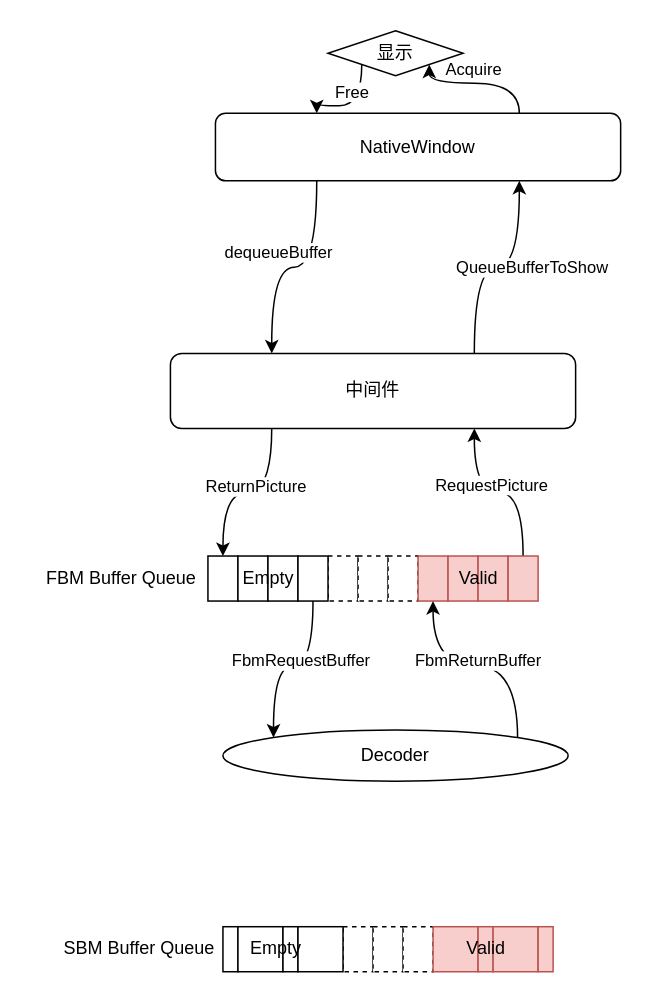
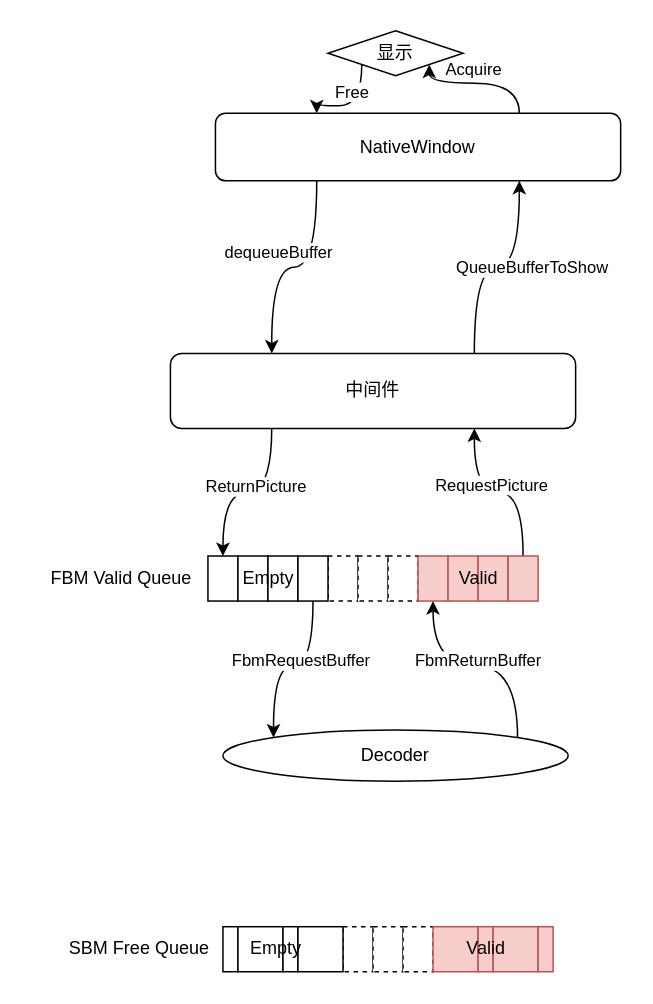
  <mxCell id="0" />
  <mxCell id="1" parent="0" />
  <mxCell id="2" style="edgeStyle=orthogonalEdgeStyle;curved=1;rounded=0;orthogonalLoop=1;jettySize=auto;html=1;exitX=0.75;exitY=0;exitDx=0;exitDy=0;entryX=0.75;entryY=1;entryDx=0;entryDy=0;" edge="1" parent="1" source="6" target="19"><mxGeometry relative="1" as="geometry" /></mxCell>
  <mxCell id="3" value="QueueBufferToShow" style="edgeLabel;html=1;align=center;verticalAlign=middle;resizable=0;points=[];" vertex="1" connectable="0" parent="2"><mxGeometry x="0.283" y="-1" relative="1" as="geometry"><mxPoint x="6.5" y="5.711" as="offset" /></mxGeometry></mxCell>
  <mxCell id="4" style="edgeStyle=orthogonalEdgeStyle;curved=1;rounded=0;orthogonalLoop=1;jettySize=auto;html=1;exitX=0.25;exitY=1;exitDx=0;exitDy=0;entryX=0.5;entryY=0;entryDx=0;entryDy=0;" edge="1" parent="1" source="6" target="29"><mxGeometry relative="1" as="geometry" /></mxCell>
  <mxCell id="5" value="ReturnPicture" style="edgeLabel;html=1;align=center;verticalAlign=middle;resizable=0;points=[];" vertex="1" connectable="0" parent="4"><mxGeometry x="-0.378" y="-11" relative="1" as="geometry"><mxPoint y="1" as="offset" /></mxGeometry></mxCell>
  <mxCell id="6" value="中间件" style="rounded=1;whiteSpace=wrap;html=1;shadow=0;comic=0;" vertex="1" parent="1"><mxGeometry x="113" y="235" width="270" height="50" as="geometry" /></mxCell>
  <mxCell id="7" value="" style="rounded=0;whiteSpace=wrap;html=1;shadow=0;comic=0;dashed=1;" vertex="1" parent="1"><mxGeometry x="218" y="370" width="20" height="30" as="geometry" /></mxCell>
  <mxCell id="8" value="" style="rounded=0;whiteSpace=wrap;html=1;shadow=0;comic=0;dashed=1;" vertex="1" parent="1"><mxGeometry x="238" y="370" width="20" height="30" as="geometry" /></mxCell>
  <mxCell id="9" value="" style="rounded=0;whiteSpace=wrap;html=1;shadow=0;comic=0;dashed=1;" vertex="1" parent="1"><mxGeometry x="258" y="370" width="20" height="30" as="geometry" /></mxCell>
  <mxCell id="10" style="edgeStyle=orthogonalEdgeStyle;curved=1;rounded=0;orthogonalLoop=1;jettySize=auto;html=1;exitX=0.5;exitY=0;exitDx=0;exitDy=0;entryX=0.75;entryY=1;entryDx=0;entryDy=0;" edge="1" parent="1" source="26" target="6"><mxGeometry relative="1" as="geometry"><mxPoint x="278" y="280" as="targetPoint" /></mxGeometry></mxCell>
  <mxCell id="11" value="RequestPicture" style="edgeLabel;html=1;align=center;verticalAlign=middle;resizable=0;points=[];" vertex="1" connectable="0" parent="10"><mxGeometry x="-0.082" relative="1" as="geometry"><mxPoint x="-10.33" y="-4.86" as="offset" /></mxGeometry></mxCell>
  <mxCell id="12" style="edgeStyle=orthogonalEdgeStyle;curved=1;rounded=0;orthogonalLoop=1;jettySize=auto;html=1;exitX=0;exitY=1;exitDx=0;exitDy=0;entryX=0.25;entryY=0;entryDx=0;entryDy=0;" edge="1" parent="1" source="14" target="19"><mxGeometry relative="1" as="geometry" /></mxCell>
  <mxCell id="13" value="Free" style="edgeLabel;html=1;align=center;verticalAlign=middle;resizable=0;points=[];" vertex="1" connectable="0" parent="12"><mxGeometry x="-0.418" y="3" relative="1" as="geometry"><mxPoint x="-10" as="offset" /></mxGeometry></mxCell>
  <mxCell id="14" value="显示" style="rhombus;whiteSpace=wrap;html=1;shadow=0;comic=0;" vertex="1" parent="1"><mxGeometry x="218" y="20" width="90" height="30" as="geometry" /></mxCell>
  <mxCell id="15" style="edgeStyle=orthogonalEdgeStyle;curved=1;rounded=0;orthogonalLoop=1;jettySize=auto;html=1;exitX=0.75;exitY=0;exitDx=0;exitDy=0;entryX=1;entryY=1;entryDx=0;entryDy=0;" edge="1" parent="1" source="19" target="14"><mxGeometry relative="1" as="geometry" /></mxCell>
  <mxCell id="16" value="Acquire" style="edgeLabel;html=1;align=center;verticalAlign=middle;resizable=0;points=[];" vertex="1" connectable="0" parent="15"><mxGeometry x="-0.328" y="-5" relative="1" as="geometry"><mxPoint x="-20" y="-4.289" as="offset" /></mxGeometry></mxCell>
  <mxCell id="17" style="edgeStyle=orthogonalEdgeStyle;curved=1;rounded=0;orthogonalLoop=1;jettySize=auto;html=1;exitX=0.25;exitY=1;exitDx=0;exitDy=0;entryX=0.25;entryY=0;entryDx=0;entryDy=0;" edge="1" parent="1" source="19" target="6"><mxGeometry relative="1" as="geometry" /></mxCell>
  <mxCell id="18" value="dequeueBuffer" style="edgeLabel;html=1;align=center;verticalAlign=middle;resizable=0;points=[];" vertex="1" connectable="0" parent="17"><mxGeometry x="0.191" relative="1" as="geometry"><mxPoint x="2.5" y="-9.86" as="offset" /></mxGeometry></mxCell>
  <mxCell id="19" value="NativeWindow" style="rounded=1;whiteSpace=wrap;html=1;shadow=0;comic=0;" vertex="1" parent="1"><mxGeometry x="143" y="75" width="270" height="45" as="geometry" /></mxCell>
  <mxCell id="20" value="" style="group;direction=west;" vertex="1" connectable="0" parent="1"><mxGeometry x="278" y="370" width="80" height="30" as="geometry" /></mxCell>
  <mxCell id="21" value="" style="group" vertex="1" connectable="0" parent="20"><mxGeometry width="80" height="30" as="geometry" /></mxCell>
  <mxCell id="22" value="" style="group" vertex="1" connectable="0" parent="21"><mxGeometry width="80" height="30" as="geometry" /></mxCell>
  <mxCell id="23" value="" style="rounded=0;whiteSpace=wrap;html=1;shadow=0;comic=0;fillColor=#f8cecc;strokeColor=#b85450;" vertex="1" parent="22"><mxGeometry width="20" height="30" as="geometry" /></mxCell>
  <mxCell id="24" value="" style="rounded=0;whiteSpace=wrap;html=1;shadow=0;comic=0;fillColor=#f8cecc;strokeColor=#b85450;" vertex="1" parent="22"><mxGeometry x="20" width="20" height="30" as="geometry" /></mxCell>
  <mxCell id="25" value="" style="rounded=0;whiteSpace=wrap;html=1;shadow=0;comic=0;fillColor=#f8cecc;strokeColor=#b85450;" vertex="1" parent="22"><mxGeometry x="40" width="20" height="30" as="geometry" /></mxCell>
  <mxCell id="26" value="" style="rounded=0;whiteSpace=wrap;html=1;shadow=0;comic=0;fillColor=#f8cecc;strokeColor=#b85450;" vertex="1" parent="22"><mxGeometry x="60" width="20" height="30" as="geometry" /></mxCell>
  <mxCell id="27" value="Valid" style="text;html=1;resizable=0;autosize=1;align=center;verticalAlign=middle;points=[];fillColor=none;strokeColor=none;rounded=0;shadow=0;dashed=1;comic=0;" vertex="1" parent="22"><mxGeometry x="20" y="5" width="40" height="20" as="geometry" /></mxCell>
  <mxCell id="28" value="" style="group" vertex="1" connectable="0" parent="1"><mxGeometry x="138" y="370" width="80" height="30" as="geometry" /></mxCell>
  <mxCell id="29" value="" style="rounded=0;whiteSpace=wrap;html=1;shadow=0;comic=0;" vertex="1" parent="28"><mxGeometry width="20" height="30" as="geometry" /></mxCell>
  <mxCell id="30" value="" style="rounded=0;whiteSpace=wrap;html=1;shadow=0;comic=0;" vertex="1" parent="28"><mxGeometry x="20" width="20" height="30" as="geometry" /></mxCell>
  <mxCell id="31" value="" style="rounded=0;whiteSpace=wrap;html=1;shadow=0;comic=0;" vertex="1" parent="28"><mxGeometry x="40" width="20" height="30" as="geometry" /></mxCell>
  <mxCell id="32" value="" style="rounded=0;whiteSpace=wrap;html=1;shadow=0;comic=0;" vertex="1" parent="28"><mxGeometry x="60" width="20" height="30" as="geometry" /></mxCell>
  <mxCell id="33" value="Empty" style="text;html=1;align=center;verticalAlign=middle;resizable=0;points=[];autosize=1;" vertex="1" parent="28"><mxGeometry x="15" y="5" width="50" height="20" as="geometry" /></mxCell>
- <mxCell id="34" value="FBM Buffer Queue" style="text;html=1;align=center;verticalAlign=middle;resizable=0;points=[];autosize=1;" vertex="1" parent="1"><mxGeometry x="20" y="375" width="120" height="20" as="geometry" /></mxCell>
+ <mxCell id="34" value="FBM Valid Queue" style="text;html=1;align=center;verticalAlign=middle;resizable=0;points=[];autosize=1;" vertex="1" parent="1"><mxGeometry x="20" y="375" width="120" height="20" as="geometry" /></mxCell>
  <mxCell id="35" style="edgeStyle=orthogonalEdgeStyle;curved=1;rounded=0;orthogonalLoop=1;jettySize=auto;html=1;exitX=1;exitY=0;exitDx=0;exitDy=0;entryX=0.5;entryY=1;entryDx=0;entryDy=0;" edge="1" parent="1" source="37" target="23"><mxGeometry relative="1" as="geometry" /></mxCell>
  <mxCell id="36" value="FbmReturnBuffer" style="edgeLabel;html=1;align=center;verticalAlign=middle;resizable=0;points=[];" vertex="1" connectable="0" parent="35"><mxGeometry x="0.361" y="-4" relative="1" as="geometry"><mxPoint x="25" as="offset" /></mxGeometry></mxCell>
  <mxCell id="37" value="Decoder" style="ellipse;whiteSpace=wrap;html=1;shadow=0;comic=0;" vertex="1" parent="1"><mxGeometry x="148" y="486" width="230" height="34" as="geometry" /></mxCell>
  <mxCell id="38" style="edgeStyle=orthogonalEdgeStyle;curved=1;rounded=0;orthogonalLoop=1;jettySize=auto;html=1;exitX=0.5;exitY=1;exitDx=0;exitDy=0;entryX=0;entryY=0;entryDx=0;entryDy=0;" edge="1" parent="1" source="32" target="37"><mxGeometry relative="1" as="geometry" /></mxCell>
  <mxCell id="39" value="FbmRequestBuffer" style="edgeLabel;html=1;align=center;verticalAlign=middle;resizable=0;points=[];" vertex="1" connectable="0" parent="38"><mxGeometry x="-0.216" y="1" relative="1" as="geometry"><mxPoint x="-6" y="-5" as="offset" /></mxGeometry></mxCell>
  <mxCell id="40" value="" style="rounded=0;whiteSpace=wrap;html=1;shadow=0;comic=0;dashed=1;" vertex="1" parent="1"><mxGeometry x="228" y="617" width="20" height="30" as="geometry" /></mxCell>
  <mxCell id="41" value="" style="rounded=0;whiteSpace=wrap;html=1;shadow=0;comic=0;dashed=1;" vertex="1" parent="1"><mxGeometry x="248" y="617" width="20" height="30" as="geometry" /></mxCell>
  <mxCell id="42" value="" style="rounded=0;whiteSpace=wrap;html=1;shadow=0;comic=0;dashed=1;" vertex="1" parent="1"><mxGeometry x="268" y="617" width="20" height="30" as="geometry" /></mxCell>
- <mxCell id="43" value="SBM Buffer Queue" style="text;html=1;align=center;verticalAlign=middle;resizable=0;points=[];autosize=1;" vertex="1" parent="1"><mxGeometry x="32" y="622" width="120" height="20" as="geometry" /></mxCell>
+ <mxCell id="43" value="SBM Free Queue" style="text;html=1;align=center;verticalAlign=middle;resizable=0;points=[];autosize=1;" vertex="1" parent="1"><mxGeometry x="32" y="622" width="120" height="20" as="geometry" /></mxCell>
  <mxCell id="44" value="" style="rounded=0;whiteSpace=wrap;html=1;shadow=0;comic=0;" vertex="1" parent="1"><mxGeometry x="148" y="617" width="10" height="30" as="geometry" /></mxCell>
  <mxCell id="45" value="" style="rounded=0;whiteSpace=wrap;html=1;shadow=0;comic=0;" vertex="1" parent="1"><mxGeometry x="158" y="617" width="30" height="30" as="geometry" /></mxCell>
  <mxCell id="46" value="" style="rounded=0;whiteSpace=wrap;html=1;shadow=0;comic=0;" vertex="1" parent="1"><mxGeometry x="188" y="617" width="10" height="30" as="geometry" /></mxCell>
  <mxCell id="47" value="" style="rounded=0;whiteSpace=wrap;html=1;shadow=0;comic=0;" vertex="1" parent="1"><mxGeometry x="198" y="617" width="30" height="30" as="geometry" /></mxCell>
  <mxCell id="48" value="Empty" style="text;html=1;align=center;verticalAlign=middle;resizable=0;points=[];autosize=1;" vertex="1" parent="1"><mxGeometry x="158" y="622" width="50" height="20" as="geometry" /></mxCell>
  <mxCell id="49" value="" style="rounded=0;whiteSpace=wrap;html=1;shadow=0;comic=0;fillColor=#f8cecc;strokeColor=#b85450;" vertex="1" parent="1"><mxGeometry x="288" y="617" width="30" height="30" as="geometry" /></mxCell>
  <mxCell id="50" value="" style="rounded=0;whiteSpace=wrap;html=1;shadow=0;comic=0;fillColor=#f8cecc;strokeColor=#b85450;" vertex="1" parent="1"><mxGeometry x="318" y="617" width="10" height="30" as="geometry" /></mxCell>
  <mxCell id="51" value="" style="rounded=0;whiteSpace=wrap;html=1;shadow=0;comic=0;fillColor=#f8cecc;strokeColor=#b85450;" vertex="1" parent="1"><mxGeometry x="328" y="617" width="30" height="30" as="geometry" /></mxCell>
  <mxCell id="52" value="" style="rounded=0;whiteSpace=wrap;html=1;shadow=0;comic=0;fillColor=#f8cecc;strokeColor=#b85450;" vertex="1" parent="1"><mxGeometry x="358" y="617" width="10" height="30" as="geometry" /></mxCell>
  <mxCell id="53" value="Valid" style="text;html=1;resizable=0;autosize=1;align=center;verticalAlign=middle;points=[];fillColor=none;strokeColor=none;rounded=0;shadow=0;dashed=1;comic=0;" vertex="1" parent="1"><mxGeometry x="303" y="622" width="40" height="20" as="geometry" /></mxCell>
